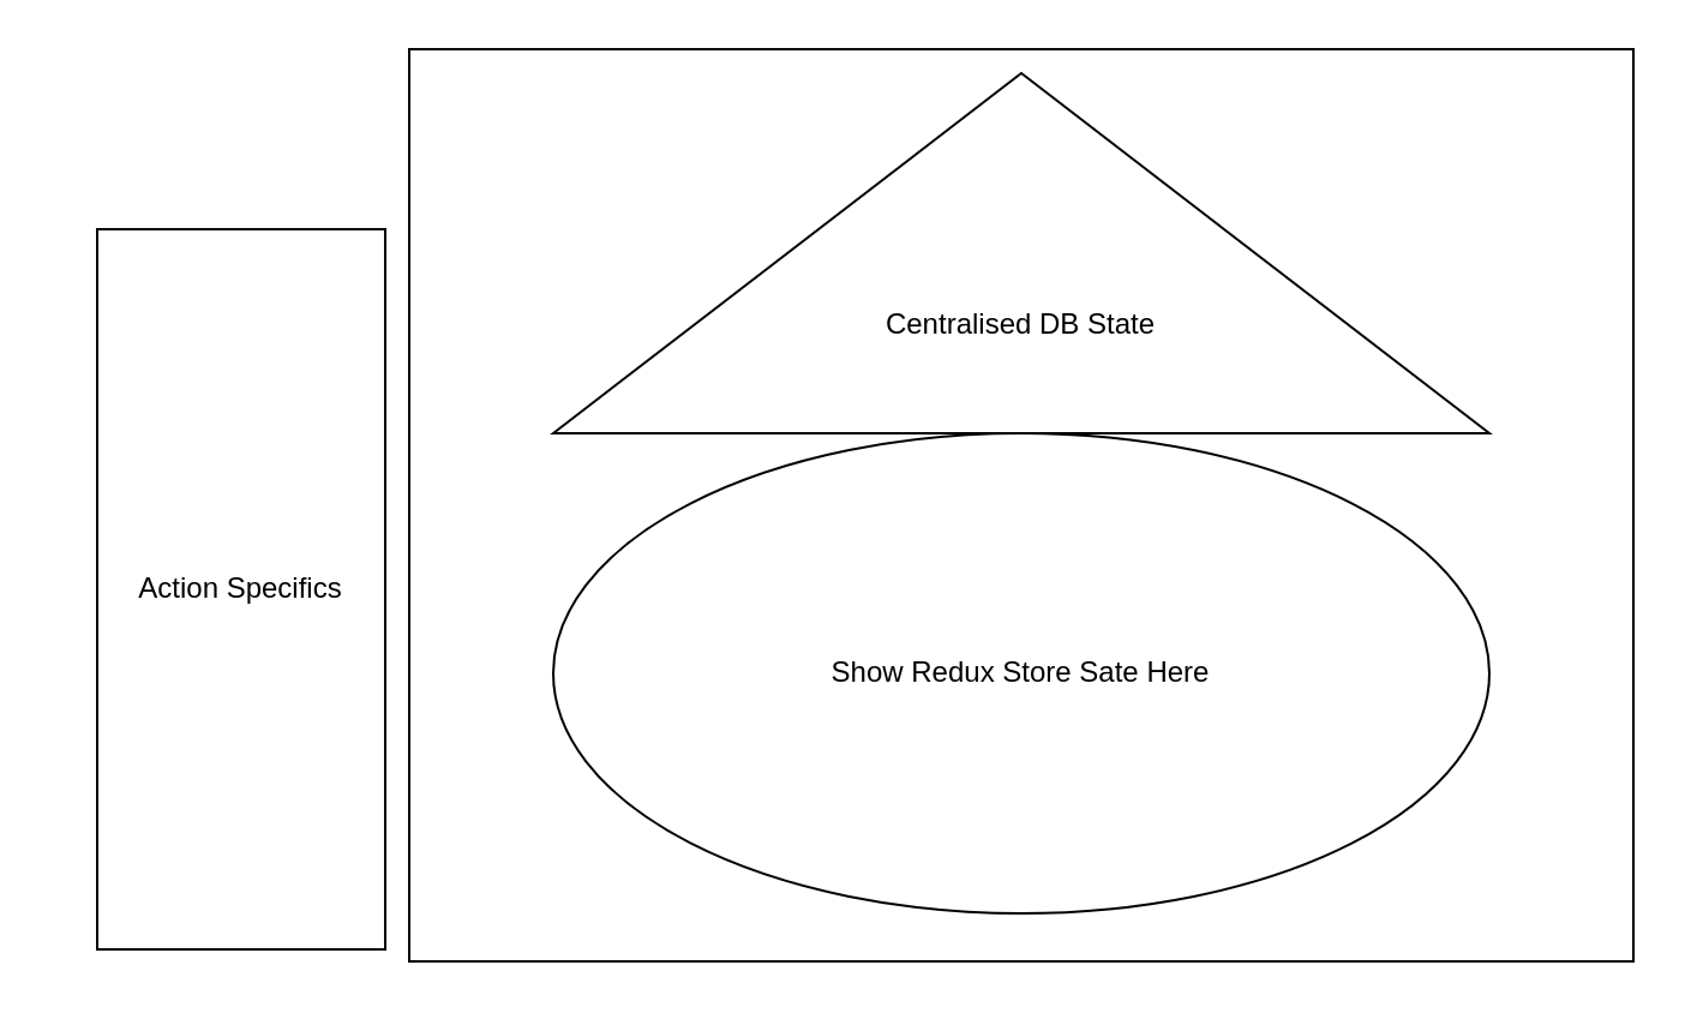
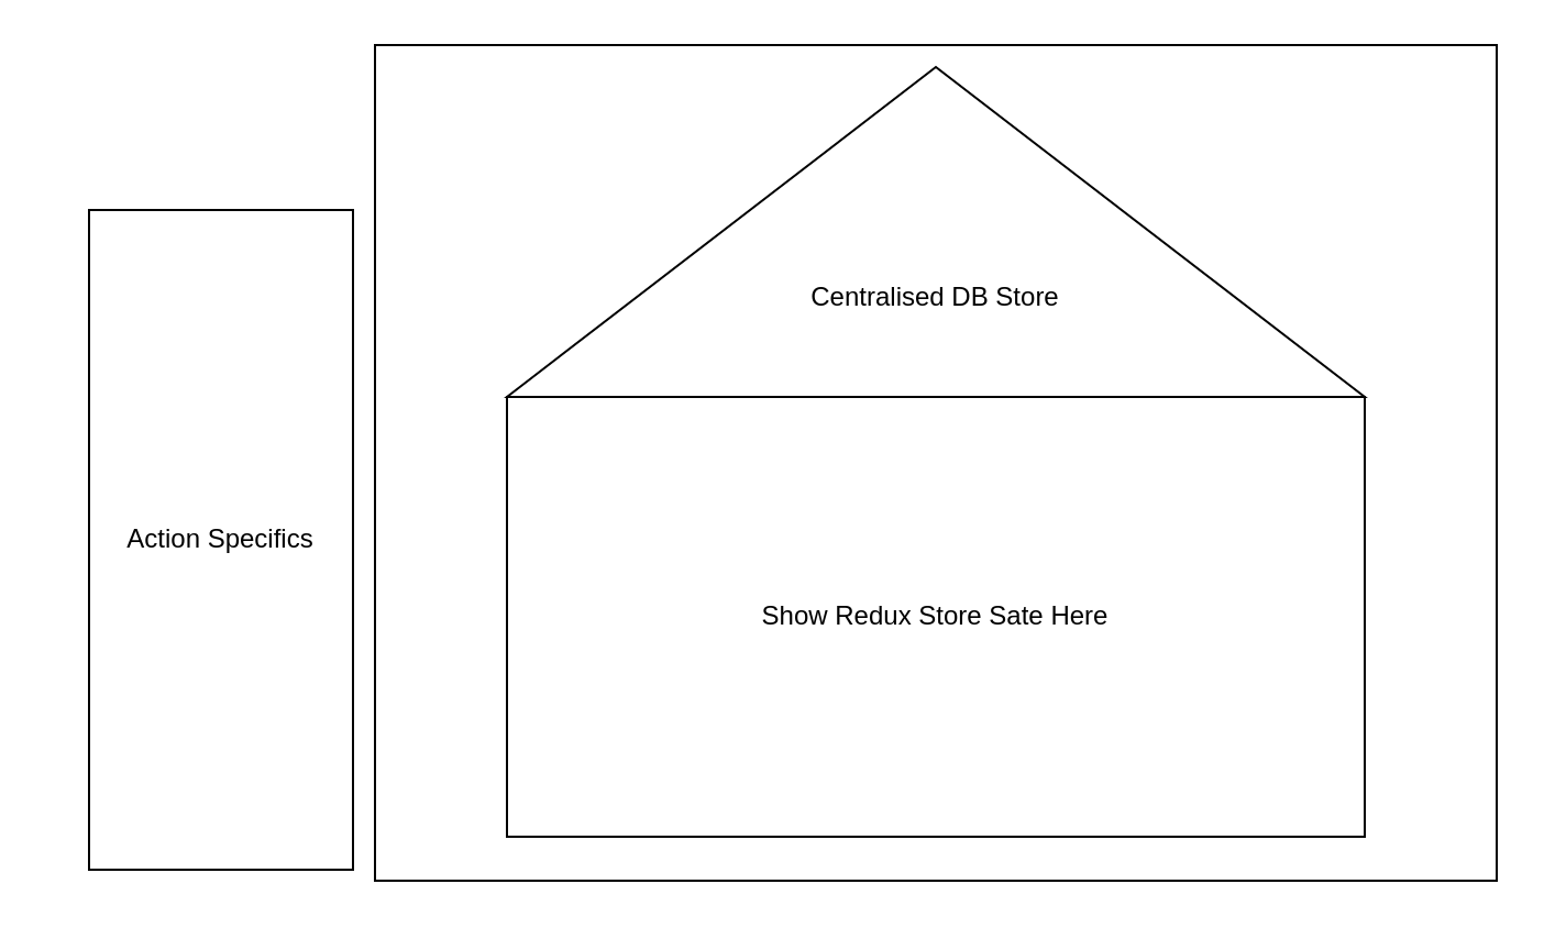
  <mxCell id="0" />
  <mxCell id="1" parent="0" />
  <mxCell id="2" value="" style="group" vertex="1" connectable="0" parent="1"><mxGeometry x="20" y="20" width="660" height="380" as="geometry" /></mxCell>
  <mxCell id="3" value="Action Specifics" style="rounded=0;whiteSpace=wrap;html=1;" vertex="1" parent="2"><mxGeometry x="20" y="75" width="120" height="300" as="geometry" /></mxCell>
  <mxCell id="4" value="" style="rounded=0;whiteSpace=wrap;html=1;" vertex="1" parent="2"><mxGeometry x="150" width="510" height="380" as="geometry" /></mxCell>
  <mxCell id="5" value="" style="group;align=center;" vertex="1" connectable="0" parent="2"><mxGeometry x="210" y="10" width="390" height="350" as="geometry" /></mxCell>
  <mxCell id="6" value="" style="triangle;whiteSpace=wrap;html=1;direction=north;" vertex="1" parent="5"><mxGeometry width="390" height="150" as="geometry" /></mxCell>
- <mxCell id="7" value="Show Redux Store Sate Here" style="ellipse;whiteSpace=wrap;html=1;" vertex="1" parent="5"><mxGeometry y="150" width="390" height="200" as="geometry" /></mxCell>
- <mxCell id="8" value="Centralised DB State" style="text;html=1;strokeColor=none;fillColor=none;align=center;verticalAlign=middle;whiteSpace=wrap;rounded=0;" vertex="1" parent="5"><mxGeometry x="120" y="90" width="150" height="30" as="geometry" /></mxCell>
+ <mxCell id="7" value="Show Redux Store Sate Here" style="rounded=0;whiteSpace=wrap;html=1;" vertex="1" parent="5"><mxGeometry y="150" width="390" height="200" as="geometry" /></mxCell>
+ <mxCell id="8" value="Centralised DB Store" style="text;html=1;strokeColor=none;fillColor=none;align=center;verticalAlign=middle;whiteSpace=wrap;rounded=0;" vertex="1" parent="5"><mxGeometry x="120" y="90" width="150" height="30" as="geometry" /></mxCell>
